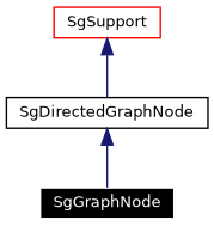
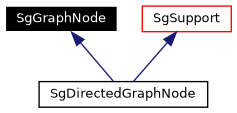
  digraph {
    node [fontname=Helvetica fontsize=10 shape=record]
    edge [color=midnightblue dir=back fontname=Helvetica fontsize=10 labelfontname=Helvetica labelfontsize=10 style=solid]
    n1 [color=white fillcolor=black fontcolor=white height=0.2 label=SgGraphNode style=filled width=0.4]
    n2 [color=black height=0.2 label=SgDirectedGraphNode width=0.4]
    n3 [color=red height=0.2 label=SgSupport width=0.4]
-   n2 -> n1
+   n1 -> n2
    n3 -> n2
  }
